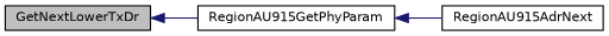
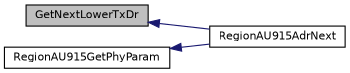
  digraph {
    rankdir=LR
    node [color=black fillcolor=white fontname=Helvetica fontsize=10 shape=record style=filled]
    edge [color=midnightblue dir=back fontname=Helvetica fontsize=10 labelfontname=Helvetica labelfontsize=10 style=solid]
    n1 [fillcolor=grey75 fontcolor=black height=0.2 label=GetNextLowerTxDr width=0.4]
    n2 [height=0.2 label=RegionAU915GetPhyParam width=0.4]
    n3 [height=0.2 label=RegionAU915AdrNext width=0.4]
-   n1 -> n2
+   n1 -> n3
    n2 -> n3
  }
